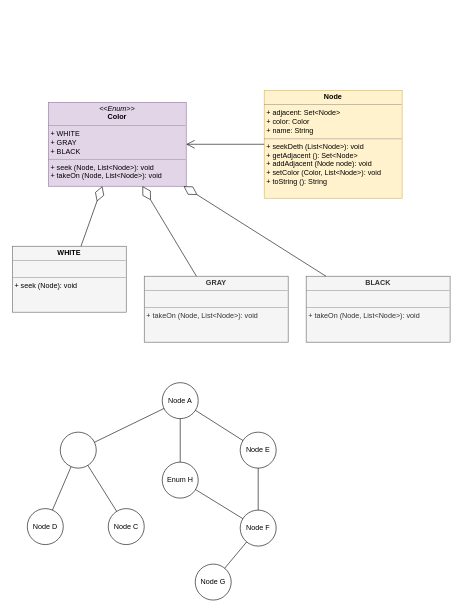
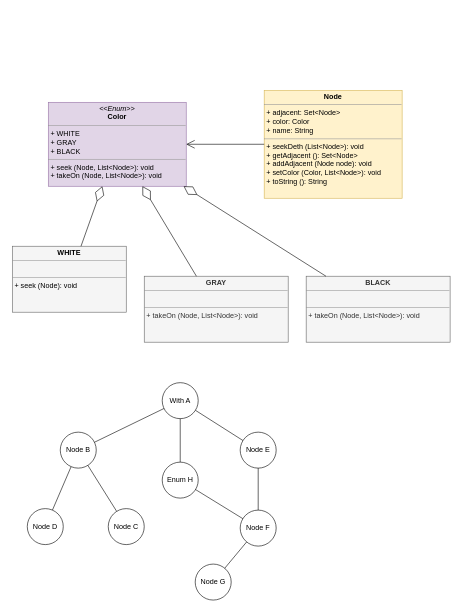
  <mxCell id="0" />
  <mxCell id="1" parent="0" />
  <mxCell id="2" value="&lt;h1&gt;State Pattern With Enum&lt;/h1&gt;&lt;p&gt;Design Pattern com Java, Projeto Orientado a Objectos guiado por Padrões, Eduardo Guerra, 2013.&lt;/p&gt;" style="text;html=1;strokeColor=none;fillColor=none;spacing=5;spacingTop=-20;whiteSpace=wrap;overflow=hidden;rounded=0;fontColor=#FFFFFF;" parent="1" vertex="1"><mxGeometry x="20" y="20" width="610" height="90" as="geometry" /></mxCell>
  <mxCell id="3" value="&lt;p style=&quot;margin:0px;margin-top:4px;text-align:center;&quot;&gt;&lt;i&gt;&amp;lt;&amp;lt;Enum&amp;gt;&amp;gt;&lt;/i&gt;&lt;br&gt;&lt;b&gt;Color&lt;/b&gt;&lt;/p&gt;&lt;hr size=&quot;1&quot;&gt;&lt;p style=&quot;margin:0px;margin-left:4px;&quot;&gt;+ WHITE&lt;br&gt;+ GRAY&lt;br&gt;+ BLACK&lt;/p&gt;&lt;hr size=&quot;1&quot;&gt;&lt;p style=&quot;margin:0px;margin-left:4px;&quot;&gt;+ seek (Node, List&amp;lt;Node&amp;gt;): void&lt;br&gt;+ takeOn (Node, List&amp;lt;Node&amp;gt;): void&lt;/p&gt;" style="verticalAlign=top;align=left;overflow=fill;fontSize=12;fontFamily=Helvetica;html=1;fillColor=#e1d5e7;strokeColor=#9673a6;fontColor=#000000;" parent="1" vertex="1"><mxGeometry x="80" y="170" width="230" height="140" as="geometry" /></mxCell>
  <mxCell id="4" value="&lt;p style=&quot;margin:0px;margin-top:4px;text-align:center;&quot;&gt;&lt;b&gt;Node&lt;/b&gt;&lt;/p&gt;&lt;hr size=&quot;1&quot;&gt;&lt;p style=&quot;margin:0px;margin-left:4px;&quot;&gt;+ adjacent: Set&amp;lt;Node&amp;gt;&lt;br&gt;+ color: Color&lt;/p&gt;&lt;p style=&quot;margin:0px;margin-left:4px;&quot;&gt;+ name: String&lt;/p&gt;&lt;hr size=&quot;1&quot;&gt;&lt;p style=&quot;margin:0px;margin-left:4px;&quot;&gt;+ seekDeth (List&amp;lt;Node&amp;gt;): void&lt;br&gt;+ getAdjacent (): Set&amp;lt;Node&amp;gt;&lt;/p&gt;&lt;p style=&quot;margin:0px;margin-left:4px;&quot;&gt;+ addAdjacent (Node node): void&lt;/p&gt;&lt;p style=&quot;margin:0px;margin-left:4px;&quot;&gt;+ setColor (Color, List&amp;lt;Node&amp;gt;): void&lt;/p&gt;&lt;p style=&quot;margin:0px;margin-left:4px;&quot;&gt;+ toString (): String&lt;/p&gt;" style="verticalAlign=top;align=left;overflow=fill;fontSize=12;fontFamily=Helvetica;html=1;fillColor=#fff2cc;strokeColor=#d6b656;fontColor=#000000;" parent="1" vertex="1"><mxGeometry x="440" y="150" width="230" height="180" as="geometry" /></mxCell>
  <mxCell id="5" value="" style="endArrow=open;endFill=1;endSize=12;html=1;rounded=0;" parent="1" source="4" target="3" edge="1"><mxGeometry width="160" relative="1" as="geometry"><mxPoint x="250" y="400" as="sourcePoint" /><mxPoint x="410" y="400" as="targetPoint" /></mxGeometry></mxCell>
  <mxCell id="6" value="&lt;p style=&quot;margin:0px;margin-top:4px;text-align:center;&quot;&gt;&lt;b&gt;WHITE&lt;/b&gt;&lt;/p&gt;&lt;hr size=&quot;1&quot;&gt;&lt;p style=&quot;margin:0px;margin-left:4px;&quot;&gt;&lt;br&gt;&lt;/p&gt;&lt;hr size=&quot;1&quot;&gt;&lt;p style=&quot;margin:0px;margin-left:4px;&quot;&gt;+ seek (Node): void&lt;br&gt;&lt;/p&gt;" style="verticalAlign=top;align=left;overflow=fill;fontSize=12;fontFamily=Helvetica;html=1;fillColor=#f5f5f5;fontColor=#000000;strokeColor=#666666;" parent="1" vertex="1"><mxGeometry x="20" y="410" width="190" height="110" as="geometry" /></mxCell>
  <mxCell id="7" value="&lt;p style=&quot;margin:0px;margin-top:4px;text-align:center;&quot;&gt;&lt;b&gt;GRAY&lt;/b&gt;&lt;/p&gt;&lt;hr size=&quot;1&quot;&gt;&lt;p style=&quot;margin:0px;margin-left:4px;&quot;&gt;&lt;br&gt;&lt;/p&gt;&lt;hr size=&quot;1&quot;&gt;&lt;p style=&quot;margin:0px;margin-left:4px;&quot;&gt;+ takeOn (Node, List&amp;lt;Node&amp;gt;): void&lt;br&gt;&lt;/p&gt;" style="verticalAlign=top;align=left;overflow=fill;fontSize=12;fontFamily=Helvetica;html=1;fillColor=#f5f5f5;fontColor=#333333;strokeColor=#666666;" parent="1" vertex="1"><mxGeometry x="240" y="460" width="240" height="110" as="geometry" /></mxCell>
  <mxCell id="8" value="&lt;p style=&quot;margin:0px;margin-top:4px;text-align:center;&quot;&gt;&lt;b&gt;BLACK&lt;/b&gt;&lt;/p&gt;&lt;hr size=&quot;1&quot;&gt;&lt;p style=&quot;margin:0px;margin-left:4px;&quot;&gt;&lt;br&gt;&lt;/p&gt;&lt;hr size=&quot;1&quot;&gt;&lt;p style=&quot;margin:0px;margin-left:4px;&quot;&gt;+ takeOn (Node, List&amp;lt;Node&amp;gt;): void&lt;br&gt;&lt;/p&gt;" style="verticalAlign=top;align=left;overflow=fill;fontSize=12;fontFamily=Helvetica;html=1;fillColor=#f5f5f5;fontColor=#333333;strokeColor=#666666;" parent="1" vertex="1"><mxGeometry x="510" y="460" width="240" height="110" as="geometry" /></mxCell>
  <mxCell id="9" value="" style="endArrow=diamondThin;endFill=0;endSize=24;html=1;rounded=0;" parent="1" source="6" target="3" edge="1"><mxGeometry width="160" relative="1" as="geometry"><mxPoint x="80" y="420" as="sourcePoint" /><mxPoint x="240" y="420" as="targetPoint" /></mxGeometry></mxCell>
  <mxCell id="10" value="" style="endArrow=diamondThin;endFill=0;endSize=24;html=1;rounded=0;" parent="1" source="7" target="3" edge="1"><mxGeometry width="160" relative="1" as="geometry"><mxPoint x="260" y="410" as="sourcePoint" /><mxPoint x="420" y="410" as="targetPoint" /></mxGeometry></mxCell>
  <mxCell id="11" value="" style="endArrow=diamondThin;endFill=0;endSize=24;html=1;rounded=0;" parent="1" source="8" target="3" edge="1"><mxGeometry width="160" relative="1" as="geometry"><mxPoint x="380" y="420" as="sourcePoint" /><mxPoint x="540" y="420" as="targetPoint" /></mxGeometry></mxCell>
  <mxCell id="12" value="" style="ellipse;whiteSpace=wrap;html=1;aspect=fixed;" parent="1" vertex="1"><mxGeometry x="270" y="637.5" width="60" height="60" as="geometry" /></mxCell>
- <mxCell id="13" value="Node A" style="text;html=1;strokeColor=none;fillColor=none;align=center;verticalAlign=middle;whiteSpace=wrap;rounded=0;" parent="1" vertex="1"><mxGeometry x="275" y="655" width="50" height="25" as="geometry" /></mxCell>
+ <mxCell id="13" value="With A" style="text;html=1;strokeColor=none;fillColor=none;align=center;verticalAlign=middle;whiteSpace=wrap;rounded=0;" parent="1" vertex="1"><mxGeometry x="275" y="655" width="50" height="25" as="geometry" /></mxCell>
  <mxCell id="14" value="" style="ellipse;whiteSpace=wrap;html=1;aspect=fixed;" parent="1" vertex="1"><mxGeometry x="100" y="720" width="60" height="60" as="geometry" /></mxCell>
+ <mxCell id="15" value="Node B" style="text;html=1;strokeColor=none;fillColor=none;align=center;verticalAlign=middle;whiteSpace=wrap;rounded=0;" parent="1" vertex="1"><mxGeometry x="105" y="737.5" width="50" height="25" as="geometry" /></mxCell>
  <mxCell id="16" value="" style="ellipse;whiteSpace=wrap;html=1;aspect=fixed;" parent="1" vertex="1"><mxGeometry x="400" y="720" width="60" height="60" as="geometry" /></mxCell>
  <mxCell id="17" value="Node E" style="text;html=1;strokeColor=none;fillColor=none;align=center;verticalAlign=middle;whiteSpace=wrap;rounded=0;" parent="1" vertex="1"><mxGeometry x="405" y="737.5" width="50" height="25" as="geometry" /></mxCell>
  <mxCell id="18" value="" style="ellipse;whiteSpace=wrap;html=1;aspect=fixed;" parent="1" vertex="1"><mxGeometry x="180" y="847.5" width="60" height="60" as="geometry" /></mxCell>
  <mxCell id="19" value="Node C" style="text;html=1;strokeColor=none;fillColor=none;align=center;verticalAlign=middle;whiteSpace=wrap;rounded=0;" parent="1" vertex="1"><mxGeometry x="185" y="865" width="50" height="25" as="geometry" /></mxCell>
  <mxCell id="20" value="" style="ellipse;whiteSpace=wrap;html=1;aspect=fixed;" parent="1" vertex="1"><mxGeometry x="45" y="847.5" width="60" height="60" as="geometry" /></mxCell>
  <mxCell id="21" value="Node D" style="text;html=1;strokeColor=none;fillColor=none;align=center;verticalAlign=middle;whiteSpace=wrap;rounded=0;" parent="1" vertex="1"><mxGeometry x="50" y="865" width="50" height="25" as="geometry" /></mxCell>
  <mxCell id="22" value="" style="ellipse;whiteSpace=wrap;html=1;aspect=fixed;" parent="1" vertex="1"><mxGeometry x="400" y="850" width="60" height="60" as="geometry" /></mxCell>
  <mxCell id="23" value="Node F" style="text;html=1;strokeColor=none;fillColor=none;align=center;verticalAlign=middle;whiteSpace=wrap;rounded=0;" parent="1" vertex="1"><mxGeometry x="405" y="867.5" width="50" height="25" as="geometry" /></mxCell>
  <mxCell id="24" value="" style="ellipse;whiteSpace=wrap;html=1;aspect=fixed;" parent="1" vertex="1"><mxGeometry x="325" y="940" width="60" height="60" as="geometry" /></mxCell>
  <mxCell id="25" value="Node G" style="text;html=1;strokeColor=none;fillColor=none;align=center;verticalAlign=middle;whiteSpace=wrap;rounded=0;" parent="1" vertex="1"><mxGeometry x="330" y="957.5" width="50" height="25" as="geometry" /></mxCell>
  <mxCell id="26" value="" style="ellipse;whiteSpace=wrap;html=1;aspect=fixed;" parent="1" vertex="1"><mxGeometry x="270" y="770" width="60" height="60" as="geometry" /></mxCell>
  <mxCell id="27" value="Enum H" style="text;html=1;strokeColor=none;fillColor=none;align=center;verticalAlign=middle;whiteSpace=wrap;rounded=0;" parent="1" vertex="1"><mxGeometry x="275" y="787.5" width="50" height="25" as="geometry" /></mxCell>
  <mxCell id="28" value="" style="endArrow=none;html=1;rounded=0;" parent="1" source="14" target="12" edge="1"><mxGeometry width="50" height="50" relative="1" as="geometry"><mxPoint x="190" y="730" as="sourcePoint" /><mxPoint x="240" y="680" as="targetPoint" /></mxGeometry></mxCell>
  <mxCell id="29" value="" style="endArrow=none;html=1;rounded=0;exitX=0.5;exitY=0;exitDx=0;exitDy=0;" parent="1" source="26" target="12" edge="1"><mxGeometry width="50" height="50" relative="1" as="geometry"><mxPoint x="220" y="770" as="sourcePoint" /><mxPoint x="270" y="720" as="targetPoint" /></mxGeometry></mxCell>
  <mxCell id="30" value="" style="endArrow=none;html=1;rounded=0;" parent="1" source="18" target="14" edge="1"><mxGeometry width="50" height="50" relative="1" as="geometry"><mxPoint x="80" y="860" as="sourcePoint" /><mxPoint x="130" y="810" as="targetPoint" /></mxGeometry></mxCell>
  <mxCell id="31" value="" style="endArrow=none;html=1;rounded=0;" parent="1" source="20" target="14" edge="1"><mxGeometry width="50" height="50" relative="1" as="geometry"><mxPoint x="50" y="850" as="sourcePoint" /><mxPoint x="100" y="800" as="targetPoint" /></mxGeometry></mxCell>
  <mxCell id="32" value="" style="endArrow=none;html=1;rounded=0;" parent="1" source="12" target="16" edge="1"><mxGeometry width="50" height="50" relative="1" as="geometry"><mxPoint x="375" y="705" as="sourcePoint" /><mxPoint x="425" y="655" as="targetPoint" /></mxGeometry></mxCell>
  <mxCell id="33" value="" style="endArrow=none;html=1;rounded=0;" parent="1" source="16" target="22" edge="1"><mxGeometry width="50" height="50" relative="1" as="geometry"><mxPoint x="500" y="800" as="sourcePoint" /><mxPoint x="550" y="750" as="targetPoint" /></mxGeometry></mxCell>
  <mxCell id="34" value="" style="endArrow=none;html=1;rounded=0;" parent="1" source="26" target="22" edge="1"><mxGeometry width="50" height="50" relative="1" as="geometry"><mxPoint x="330" y="930" as="sourcePoint" /><mxPoint x="380" y="880" as="targetPoint" /></mxGeometry></mxCell>
  <mxCell id="35" value="" style="endArrow=none;html=1;rounded=0;" parent="1" source="22" target="24" edge="1"><mxGeometry width="50" height="50" relative="1" as="geometry"><mxPoint x="460" y="860" as="sourcePoint" /><mxPoint x="510" y="810" as="targetPoint" /></mxGeometry></mxCell>
